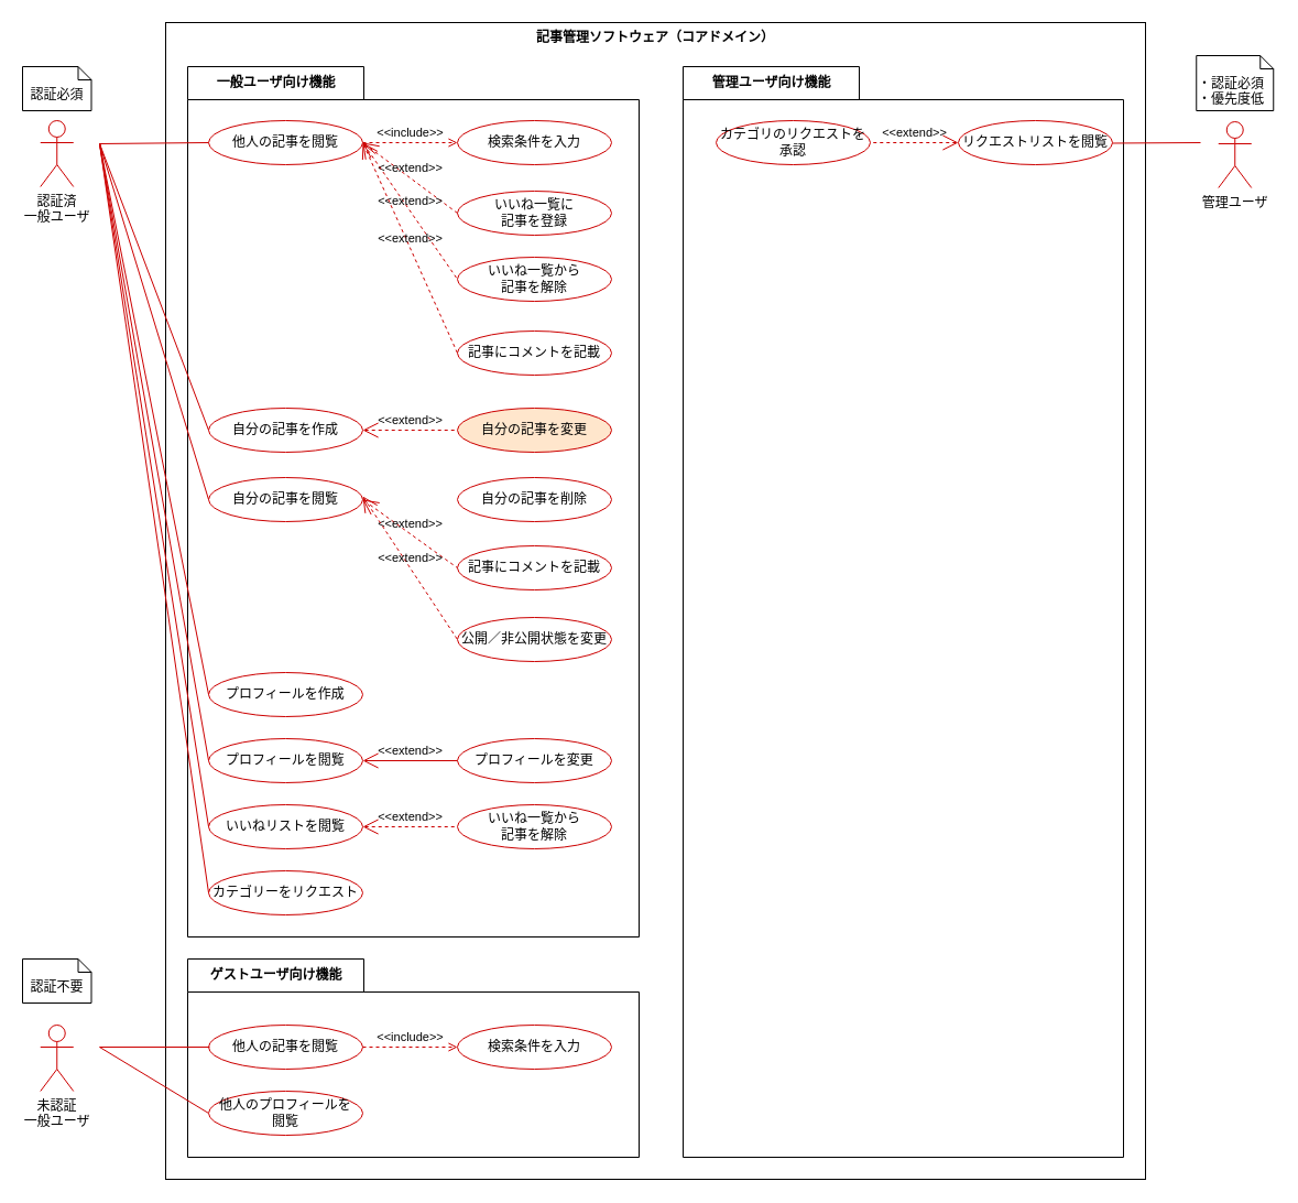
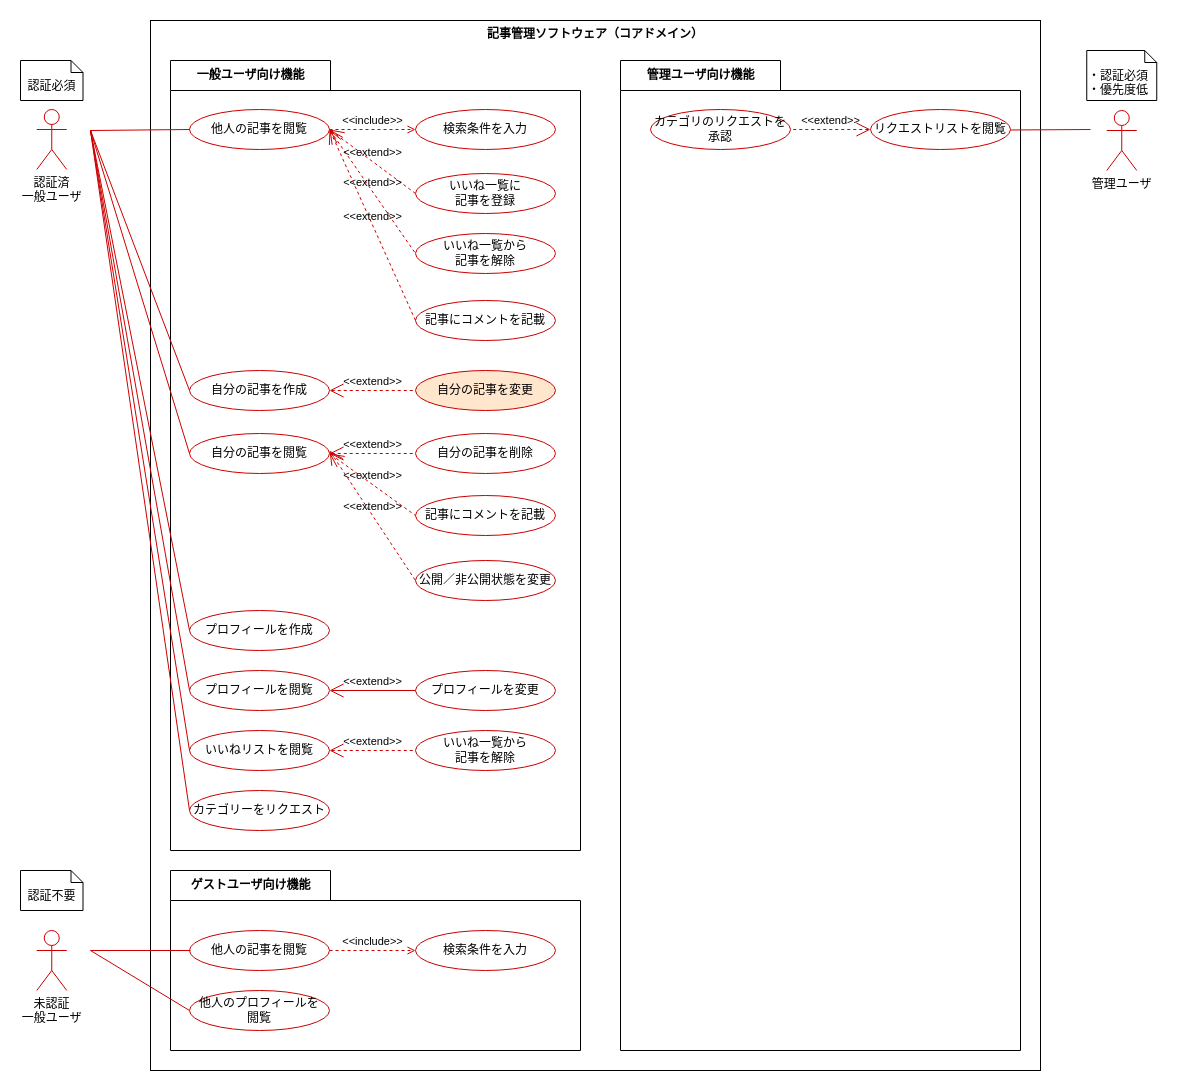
  <mxCell id="0" />
  <mxCell id="1" parent="0" />
  <mxCell id="2" value="記事管理ソフトウェア（コアドメイン）" style="shape=rect;html=1;verticalAlign=top;fontStyle=1;whiteSpace=wrap;align=center;" parent="1" vertex="1"><mxGeometry x="150" y="20" width="890" height="1050" as="geometry" /></mxCell>
  <mxCell id="3" value="ゲストユーザ向け機能" style="shape=folder;fontStyle=1;tabWidth=160;tabHeight=30;tabPosition=left;html=1;boundedLbl=1;labelInHeader=1;" parent="1" vertex="1"><mxGeometry x="170" y="870" width="410" height="180" as="geometry" /></mxCell>
  <mxCell id="4" value="管理ユーザ向け機能" style="shape=folder;fontStyle=1;tabWidth=160;tabHeight=30;tabPosition=left;html=1;boundedLbl=1;labelInHeader=1;" parent="1" vertex="1"><mxGeometry x="620" y="60" width="400" height="990" as="geometry" /></mxCell>
  <mxCell id="5" value="一般ユーザ向け機能" style="shape=folder;fontStyle=1;tabWidth=160;tabHeight=30;tabPosition=left;html=1;boundedLbl=1;labelInHeader=1;" parent="1" vertex="1"><mxGeometry x="170" y="60" width="410" height="790" as="geometry" /></mxCell>
  <mxCell id="6" value="他人の記事を閲覧" style="ellipse;whiteSpace=wrap;html=1;strokeColor=#CC0000;" parent="1" vertex="1"><mxGeometry x="189" y="109" width="140" height="40" as="geometry" /></mxCell>
  <mxCell id="7" value="自分の記事を作成" style="ellipse;whiteSpace=wrap;html=1;strokeColor=#CC0000;" parent="1" vertex="1"><mxGeometry x="189" y="370" width="140" height="40" as="geometry" /></mxCell>
  <mxCell id="8" value="自分の記事を削除" style="ellipse;whiteSpace=wrap;html=1;strokeColor=#CC0000;" parent="1" vertex="1"><mxGeometry x="415" y="433" width="140" height="40" as="geometry" /></mxCell>
  <mxCell id="9" value="自分の記事を変更" style="ellipse;whiteSpace=wrap;html=1;strokeColor=#CC0000;fillColor=#ffe6cc;" parent="1" vertex="1"><mxGeometry x="415" y="370" width="140" height="40" as="geometry" /></mxCell>
  <mxCell id="10" value="" style="endArrow=none;html=1;entryX=0;entryY=0.5;entryDx=0;entryDy=0;strokeColor=#CC0000;" parent="1" target="6" edge="1"><mxGeometry width="50" height="50" relative="1" as="geometry"><mxPoint x="90" y="130" as="sourcePoint" /><mxPoint x="170" y="260" as="targetPoint" /></mxGeometry></mxCell>
  <mxCell id="11" value="" style="endArrow=none;html=1;entryX=0;entryY=0.5;entryDx=0;entryDy=0;strokeColor=#CC0000;" parent="1" target="7" edge="1"><mxGeometry width="50" height="50" relative="1" as="geometry"><mxPoint x="90" y="130" as="sourcePoint" /><mxPoint x="300" y="190" as="targetPoint" /></mxGeometry></mxCell>
  <mxCell id="12" value="認証必須" style="shape=note2;boundedLbl=1;whiteSpace=wrap;html=1;size=12;verticalAlign=top;align=center;" parent="1" vertex="1"><mxGeometry x="20" y="60" width="62.5" height="40" as="geometry" /></mxCell>
  <mxCell id="13" value="認証済&lt;br&gt;一般ユーザ" style="shape=umlActor;html=1;verticalLabelPosition=bottom;verticalAlign=top;align=center;strokeColor=#CC0000;" parent="1" vertex="1"><mxGeometry x="36.25" y="109" width="30" height="60" as="geometry" /></mxCell>
  <mxCell id="14" value="未認証&lt;br&gt;一般ユーザ" style="shape=umlActor;html=1;verticalLabelPosition=bottom;verticalAlign=top;align=center;strokeColor=#CC0000;direction=east;" parent="1" vertex="1"><mxGeometry x="36.25" y="930" width="30" height="60" as="geometry" /></mxCell>
  <mxCell id="15" value="他人の記事を閲覧" style="ellipse;whiteSpace=wrap;html=1;strokeColor=#CC0000;direction=east;" parent="1" vertex="1"><mxGeometry x="189" y="930" width="140" height="40" as="geometry" /></mxCell>
  <mxCell id="16" value="記事にコメントを記載" style="ellipse;whiteSpace=wrap;html=1;strokeColor=#CC0000;" parent="1" vertex="1"><mxGeometry x="415" y="495" width="140" height="40" as="geometry" /></mxCell>
  <mxCell id="17" value="" style="endArrow=none;html=1;strokeColor=#CC0000;" parent="1" edge="1"><mxGeometry width="50" height="50" relative="1" as="geometry"><mxPoint x="90" y="950" as="sourcePoint" /><mxPoint x="190" y="950" as="targetPoint" /></mxGeometry></mxCell>
  <mxCell id="18" value="検索条件を入力" style="ellipse;whiteSpace=wrap;html=1;strokeColor=#CC0000;direction=east;" parent="1" vertex="1"><mxGeometry x="415" y="930" width="140" height="40" as="geometry" /></mxCell>
  <mxCell id="19" value="&amp;lt;&amp;lt;include&amp;gt;&amp;gt;" style="edgeStyle=none;html=1;endArrow=open;verticalAlign=bottom;dashed=1;labelBackgroundColor=none;strokeColor=#CC0000;exitX=1;exitY=0.5;exitDx=0;exitDy=0;" parent="1" source="15" target="18" edge="1"><mxGeometry width="160" relative="1" as="geometry"><mxPoint x="60" y="1097" as="sourcePoint" /><mxPoint x="170" y="1127" as="targetPoint" /></mxGeometry></mxCell>
  <mxCell id="20" value="いいね一覧に&lt;br&gt;記事を登録" style="ellipse;whiteSpace=wrap;html=1;strokeColor=#CC0000;" parent="1" vertex="1"><mxGeometry x="415" y="173" width="140" height="40" as="geometry" /></mxCell>
  <mxCell id="21" value="認証不要" style="shape=note2;boundedLbl=1;whiteSpace=wrap;html=1;size=12;verticalAlign=top;align=center;direction=east;" parent="1" vertex="1"><mxGeometry x="20" y="870" width="62.5" height="40" as="geometry" /></mxCell>
  <mxCell id="22" value="&amp;lt;&amp;lt;extend&amp;gt;&amp;gt;" style="edgeStyle=none;html=1;startArrow=open;endArrow=none;startSize=12;verticalAlign=bottom;dashed=1;labelBackgroundColor=none;entryX=0;entryY=0.5;entryDx=0;entryDy=0;strokeColor=#CC0000;exitX=1;exitY=0.5;exitDx=0;exitDy=0;" parent="1" source="6" target="20" edge="1"><mxGeometry width="160" relative="1" as="geometry"><mxPoint x="330" y="133" as="sourcePoint" /><mxPoint x="430" y="430" as="targetPoint" /></mxGeometry></mxCell>
  <mxCell id="23" value="いいねリストを閲覧" style="ellipse;whiteSpace=wrap;html=1;strokeColor=#CC0000;" parent="1" vertex="1"><mxGeometry x="189" y="730" width="140" height="40" as="geometry" /></mxCell>
  <mxCell id="24" value="" style="endArrow=none;html=1;entryX=0;entryY=0.5;entryDx=0;entryDy=0;strokeColor=#CC0000;" parent="1" target="23" edge="1"><mxGeometry width="50" height="50" relative="1" as="geometry"><mxPoint x="90" y="130" as="sourcePoint" /><mxPoint x="216.25" y="130" as="targetPoint" /></mxGeometry></mxCell>
  <mxCell id="25" value="いいね一覧から&lt;br&gt;記事を解除" style="ellipse;whiteSpace=wrap;html=1;strokeColor=#CC0000;" parent="1" vertex="1"><mxGeometry x="415" y="730" width="140" height="40" as="geometry" /></mxCell>
  <mxCell id="26" value="プロフィールを作成" style="ellipse;whiteSpace=wrap;html=1;strokeColor=#CC0000;" parent="1" vertex="1"><mxGeometry x="189" y="610" width="140" height="40" as="geometry" /></mxCell>
  <mxCell id="27" value="プロフィールを変更" style="ellipse;whiteSpace=wrap;html=1;strokeColor=#CC0000;" parent="1" vertex="1"><mxGeometry x="415" y="670" width="140" height="40" as="geometry" /></mxCell>
  <mxCell id="28" value="プロフィールを閲覧" style="ellipse;whiteSpace=wrap;html=1;strokeColor=#CC0000;" parent="1" vertex="1"><mxGeometry x="189" y="670" width="140" height="40" as="geometry" /></mxCell>
  <mxCell id="29" value="" style="endArrow=none;html=1;entryX=0;entryY=0.5;entryDx=0;entryDy=0;strokeColor=#CC0000;" parent="1" target="28" edge="1"><mxGeometry width="50" height="50" relative="1" as="geometry"><mxPoint x="90" y="130" as="sourcePoint" /><mxPoint x="66.667" y="510" as="targetPoint" /></mxGeometry></mxCell>
  <mxCell id="30" value="" style="endArrow=none;html=1;entryX=0;entryY=0.5;entryDx=0;entryDy=0;strokeColor=#CC0000;" parent="1" target="32" edge="1"><mxGeometry width="50" height="50" relative="1" as="geometry"><mxPoint x="90" y="950" as="sourcePoint" /><mxPoint x="150" y="1157" as="targetPoint" /></mxGeometry></mxCell>
  <mxCell id="31" value="" style="endArrow=none;html=1;entryX=0;entryY=0.5;entryDx=0;entryDy=0;strokeColor=#CC0000;" parent="1" target="26" edge="1"><mxGeometry width="50" height="50" relative="1" as="geometry"><mxPoint x="90" y="130" as="sourcePoint" /><mxPoint x="80" y="480" as="targetPoint" /></mxGeometry></mxCell>
  <mxCell id="32" value="他人のプロフィールを&lt;br&gt;閲覧" style="ellipse;whiteSpace=wrap;html=1;strokeColor=#CC0000;direction=east;" parent="1" vertex="1"><mxGeometry x="189" y="990" width="140" height="40" as="geometry" /></mxCell>
  <mxCell id="33" value="自分の記事を閲覧" style="ellipse;whiteSpace=wrap;html=1;strokeColor=#CC0000;" parent="1" vertex="1"><mxGeometry x="189" y="433" width="140" height="40" as="geometry" /></mxCell>
  <mxCell id="34" value="" style="endArrow=none;html=1;strokeColor=#CC0000;entryX=0;entryY=0.5;entryDx=0;entryDy=0;" parent="1" target="33" edge="1"><mxGeometry width="50" height="50" relative="1" as="geometry"><mxPoint x="90" y="130" as="sourcePoint" /><mxPoint x="210" y="194" as="targetPoint" /></mxGeometry></mxCell>
  <mxCell id="35" value="&amp;lt;&amp;lt;extend&amp;gt;&amp;gt;" style="edgeStyle=none;html=1;startArrow=open;endArrow=none;startSize=12;verticalAlign=bottom;dashed=1;labelBackgroundColor=none;exitX=1;exitY=0.5;exitDx=0;exitDy=0;entryX=0;entryY=0.5;entryDx=0;entryDy=0;strokeColor=#CC0000;" parent="1" source="7" target="9" edge="1"><mxGeometry width="160" relative="1" as="geometry"><mxPoint x="350" y="382.58" as="sourcePoint" /><mxPoint x="420" y="382.58" as="targetPoint" /></mxGeometry></mxCell>
+ <mxCell id="36" value="&amp;lt;&amp;lt;extend&amp;gt;&amp;gt;" style="edgeStyle=none;html=1;startArrow=open;endArrow=none;startSize=12;verticalAlign=bottom;dashed=1;labelBackgroundColor=none;exitX=1;exitY=0.5;exitDx=0;exitDy=0;entryX=0;entryY=0.5;entryDx=0;entryDy=0;strokeColor=#CC0000;" parent="1" source="33" target="8" edge="1"><mxGeometry width="160" relative="1" as="geometry"><mxPoint x="350" y="452.58" as="sourcePoint" /><mxPoint x="420" y="452.58" as="targetPoint" /></mxGeometry></mxCell>
  <mxCell id="37" value="&amp;lt;&amp;lt;extend&amp;gt;&amp;gt;" style="edgeStyle=none;html=1;startArrow=open;endArrow=none;startSize=12;verticalAlign=bottom;dashed=0;labelBackgroundColor=none;entryX=0;entryY=0.5;entryDx=0;entryDy=0;strokeColor=#CC0000;exitX=1;exitY=0.5;exitDx=0;exitDy=0;" parent="1" source="28" target="27" edge="1"><mxGeometry width="160" relative="1" as="geometry"><mxPoint x="340" y="570" as="sourcePoint" /><mxPoint x="415" y="640" as="targetPoint" /></mxGeometry></mxCell>
  <mxCell id="38" value="&amp;lt;&amp;lt;extend&amp;gt;&amp;gt;" style="edgeStyle=none;html=1;startArrow=open;endArrow=none;startSize=12;verticalAlign=bottom;dashed=1;labelBackgroundColor=none;entryX=0;entryY=0.5;entryDx=0;entryDy=0;strokeColor=#CC0000;exitX=1;exitY=0.5;exitDx=0;exitDy=0;" parent="1" source="33" target="16" edge="1"><mxGeometry width="160" relative="1" as="geometry"><mxPoint x="350" y="383" as="sourcePoint" /><mxPoint x="415" y="496" as="targetPoint" /></mxGeometry></mxCell>
  <mxCell id="39" value="&amp;lt;&amp;lt;extend&amp;gt;&amp;gt;" style="edgeStyle=none;html=1;startArrow=open;endArrow=none;startSize=12;verticalAlign=bottom;dashed=1;labelBackgroundColor=none;entryX=0;entryY=0.5;entryDx=0;entryDy=0;strokeColor=#CC0000;exitX=1;exitY=0.5;exitDx=0;exitDy=0;" parent="1" source="23" target="25" edge="1"><mxGeometry width="160" relative="1" as="geometry"><mxPoint x="355" y="720" as="sourcePoint" /><mxPoint x="430" y="720" as="targetPoint" /></mxGeometry></mxCell>
  <mxCell id="40" value="いいね一覧から&lt;br&gt;記事を解除" style="ellipse;whiteSpace=wrap;html=1;strokeColor=#CC0000;" parent="1" vertex="1"><mxGeometry x="415" y="233" width="140" height="40" as="geometry" /></mxCell>
  <mxCell id="41" value="&amp;lt;&amp;lt;extend&amp;gt;&amp;gt;" style="edgeStyle=none;html=1;startArrow=open;endArrow=none;startSize=12;verticalAlign=bottom;dashed=1;labelBackgroundColor=none;entryX=0;entryY=0.5;entryDx=0;entryDy=0;strokeColor=#CC0000;exitX=1;exitY=0.5;exitDx=0;exitDy=0;" parent="1" source="6" target="40" edge="1"><mxGeometry width="160" relative="1" as="geometry"><mxPoint x="345" y="143" as="sourcePoint" /><mxPoint x="430" y="140" as="targetPoint" /></mxGeometry></mxCell>
  <mxCell id="42" value="検索条件を入力" style="ellipse;whiteSpace=wrap;html=1;strokeColor=#CC0000;" parent="1" vertex="1"><mxGeometry x="415" y="109" width="140" height="40" as="geometry" /></mxCell>
  <mxCell id="43" value="&amp;lt;&amp;lt;include&amp;gt;&amp;gt;" style="edgeStyle=none;html=1;endArrow=open;verticalAlign=bottom;dashed=1;labelBackgroundColor=none;exitX=1;exitY=0.5;exitDx=0;exitDy=0;strokeColor=#CC0000;entryX=0;entryY=0.5;entryDx=0;entryDy=0;" parent="1" source="6" target="42" edge="1"><mxGeometry width="160" relative="1" as="geometry"><mxPoint x="450" y="180" as="sourcePoint" /><mxPoint x="370" y="181" as="targetPoint" /></mxGeometry></mxCell>
  <mxCell id="44" style="edgeStyle=orthogonalEdgeStyle;rounded=0;orthogonalLoop=1;jettySize=auto;html=1;exitX=0.5;exitY=1;exitDx=0;exitDy=0;exitPerimeter=0;" parent="1" source="3" target="3" edge="1"><mxGeometry relative="1" as="geometry" /></mxCell>
  <mxCell id="45" value="・認証必須&lt;br&gt;・優先度低" style="shape=note2;boundedLbl=1;whiteSpace=wrap;html=1;size=12;verticalAlign=top;align=left;" parent="1" vertex="1"><mxGeometry x="1086.25" y="50" width="70" height="50" as="geometry" /></mxCell>
  <mxCell id="46" value="管理ユーザ" style="shape=umlActor;html=1;verticalLabelPosition=bottom;verticalAlign=top;align=center;strokeColor=#CC0000;" parent="1" vertex="1"><mxGeometry x="1106.25" y="110" width="30" height="60" as="geometry" /></mxCell>
  <mxCell id="47" value="カテゴリーをリクエスト" style="ellipse;whiteSpace=wrap;html=1;strokeColor=#CC0000;" parent="1" vertex="1"><mxGeometry x="189" y="790" width="140" height="40" as="geometry" /></mxCell>
  <mxCell id="48" value="" style="endArrow=none;html=1;strokeColor=#CC0000;entryX=0;entryY=0.5;entryDx=0;entryDy=0;" parent="1" target="47" edge="1"><mxGeometry width="50" height="50" relative="1" as="geometry"><mxPoint x="90" y="130" as="sourcePoint" /><mxPoint x="189" y="670" as="targetPoint" /></mxGeometry></mxCell>
  <mxCell id="49" value="リクエストリストを閲覧" style="ellipse;whiteSpace=wrap;html=1;strokeColor=#CC0000;" parent="1" vertex="1"><mxGeometry x="870" y="109" width="140" height="40" as="geometry" /></mxCell>
  <mxCell id="50" value="カテゴリのリクエストを&lt;br&gt;承認" style="ellipse;whiteSpace=wrap;html=1;strokeColor=#CC0000;" parent="1" vertex="1"><mxGeometry x="650" y="109" width="140" height="40" as="geometry" /></mxCell>
  <mxCell id="51" value="&amp;lt;&amp;lt;extend&amp;gt;&amp;gt;" style="edgeStyle=none;html=1;startArrow=open;endArrow=none;startSize=12;verticalAlign=bottom;dashed=1;labelBackgroundColor=none;entryX=1;entryY=0.5;entryDx=0;entryDy=0;strokeColor=#CC0000;" parent="1" source="49" target="50" edge="1"><mxGeometry width="160" relative="1" as="geometry"><mxPoint x="750" y="192.5" as="sourcePoint" /><mxPoint x="836" y="192.5" as="targetPoint" /></mxGeometry></mxCell>
  <mxCell id="52" value="記事にコメントを記載" style="ellipse;whiteSpace=wrap;html=1;strokeColor=#CC0000;" parent="1" vertex="1"><mxGeometry x="415" y="300" width="140" height="40" as="geometry" /></mxCell>
  <mxCell id="53" value="&amp;lt;&amp;lt;extend&amp;gt;&amp;gt;" style="edgeStyle=none;html=1;startArrow=open;endArrow=none;startSize=12;verticalAlign=bottom;dashed=1;labelBackgroundColor=none;entryX=0;entryY=0.5;entryDx=0;entryDy=0;strokeColor=#CC0000;exitX=1;exitY=0.5;exitDx=0;exitDy=0;" parent="1" source="6" target="52" edge="1"><mxGeometry width="160" relative="1" as="geometry"><mxPoint x="320" y="241" as="sourcePoint" /><mxPoint x="406" y="303" as="targetPoint" /></mxGeometry></mxCell>
  <mxCell id="54" value="" style="endArrow=none;html=1;strokeColor=#CC0000;" parent="1" edge="1"><mxGeometry width="50" height="50" relative="1" as="geometry"><mxPoint x="1010" y="129.5" as="sourcePoint" /><mxPoint x="1090" y="129" as="targetPoint" /></mxGeometry></mxCell>
  <mxCell id="55" value="公開／非公開状態を変更" style="ellipse;whiteSpace=wrap;html=1;strokeColor=#CC0000;" parent="1" vertex="1"><mxGeometry x="415" y="560" width="140" height="40" as="geometry" /></mxCell>
  <mxCell id="56" value="&amp;lt;&amp;lt;extend&amp;gt;&amp;gt;" style="edgeStyle=none;html=1;startArrow=open;endArrow=none;startSize=12;verticalAlign=bottom;dashed=1;labelBackgroundColor=none;entryX=0;entryY=0.5;entryDx=0;entryDy=0;strokeColor=#CC0000;" parent="1" target="55" edge="1"><mxGeometry width="160" relative="1" as="geometry"><mxPoint x="329" y="450" as="sourcePoint" /><mxPoint x="415" y="576" as="targetPoint" /></mxGeometry></mxCell>
